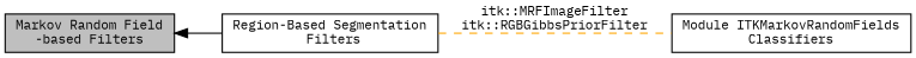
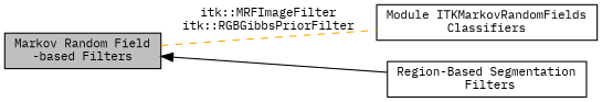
  digraph {
    fontname="IBM Plex Mono"
    rankdir=LR
    node [color=black fillcolor=white fontname="IBM Plex Mono" fontsize=10 shape=box style=filled]
    edge [fontname="IBM Plex Mono" fontsize=10 labelfontname=Helvetica labelfontsize=10 shape=plaintext]
    n1 [height=0.2 label="Module ITKMarkovRandomFields\lClassifiers" width=0.4]
    n2 [fillcolor=grey75 fontcolor=black height=0.2 label="Markov Random Field\l-based Filters" width=0.4]
    n3 [height=0.2 label="Region-Based Segmentation\l Filters" width=0.4]
-   n3 -> n1 [color=orange dir=none label="itk::MRFImageFilter\nitk::RGBGibbsPriorFilter" style=dashed]
+   n2 -> n1 [color=orange dir=none label="itk::MRFImageFilter\nitk::RGBGibbsPriorFilter" style=dashed]
    n2 -> n3 [dir=back style=solid]
  }
